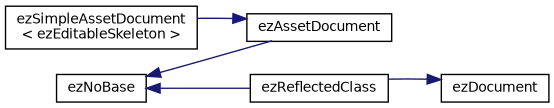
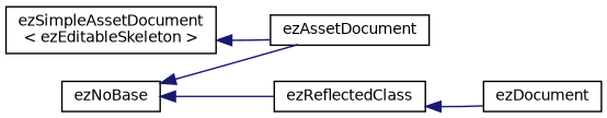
  digraph {
    rankdir=LR
    node [color=black fillcolor=white fontname=Helvetica fontsize=10 shape=record style=filled]
    edge [color=midnightblue dir=back fontname=Helvetica fontsize=10 labelfontname=Helvetica labelfontsize=10 style=solid]
    n1 [height=0.2 label="ezSimpleAssetDocument\l\< ezEditableSkeleton \>" width=0.4]
    n2 [height=0.2 label=ezAssetDocument width=0.4]
    n3 [height=0.2 label=ezDocument width=0.4]
    n4 [height=0.2 label=ezReflectedClass width=0.4]
    n5 [height=0.2 label=ezNoBase width=0.4]
-   n2 -> n1
-   n3 -> n4
+   n1 -> n2
+   n4 -> n3
    n5 -> n2
    n5 -> n4
  }
